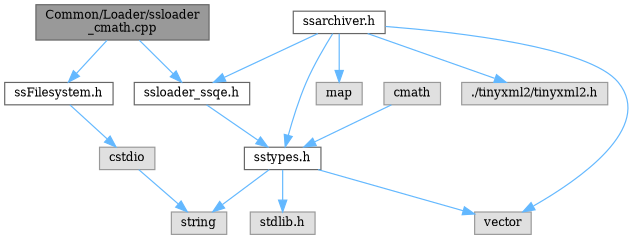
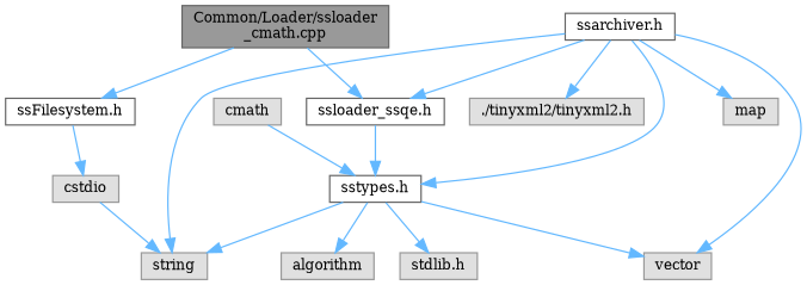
  digraph {
    fontname="DejaVu Serif"
    node [color=grey60 fillcolor="#E0E0E0" fontname="DejaVu Serif" fontsize=10 shape=box style=filled]
    edge [color=steelblue1 fontname="DejaVu Serif" fontsize=10 labelfontname=Helvetica labelfontsize=10 style=solid]
    n1 [color=gray40 fillcolor=grey60 fontcolor=black height=0.2 label="Common/Loader/ssloader\l_cmath.cpp" width=0.4]
    n2 [color=grey40 fillcolor=white height=0.2 label="ssloader_ssqe.h" width=0.4]
    n3 [color=grey40 fillcolor=white height=0.2 label="ssFilesystem.h" width=0.4]
    n4 [color=grey40 fillcolor=white height=0.2 label="sstypes.h" width=0.4]
    n5 [height=0.2 label=cstdio width=0.4]
    n6 [height=0.2 label="stdlib.h" width=0.4]
    n7 [height=0.2 label=string width=0.4]
    n8 [height=0.2 label=vector width=0.4]
+   n9 [height=0.2 label=algorithm width=0.4]
    n10 [color=grey40 fillcolor=white height=0.2 label="ssarchiver.h" width=0.4]
    n11 [height=0.2 label="./tinyxml2/tinyxml2.h" width=0.4]
    n12 [height=0.2 label=map width=0.4]
    n13 [height=0.2 label=cmath width=0.4]
    n1 -> n2
    n1 -> n3
    n2 -> n4
    n3 -> n5
    n4 -> n6
    n4 -> n7
    n4 -> n8
+   n4 -> n9
    n5 -> n7
    n10 -> n2
    n10 -> n4
+   n10 -> n7
    n10 -> n8
    n10 -> n11
    n10 -> n12
    n13 -> n4
  }
